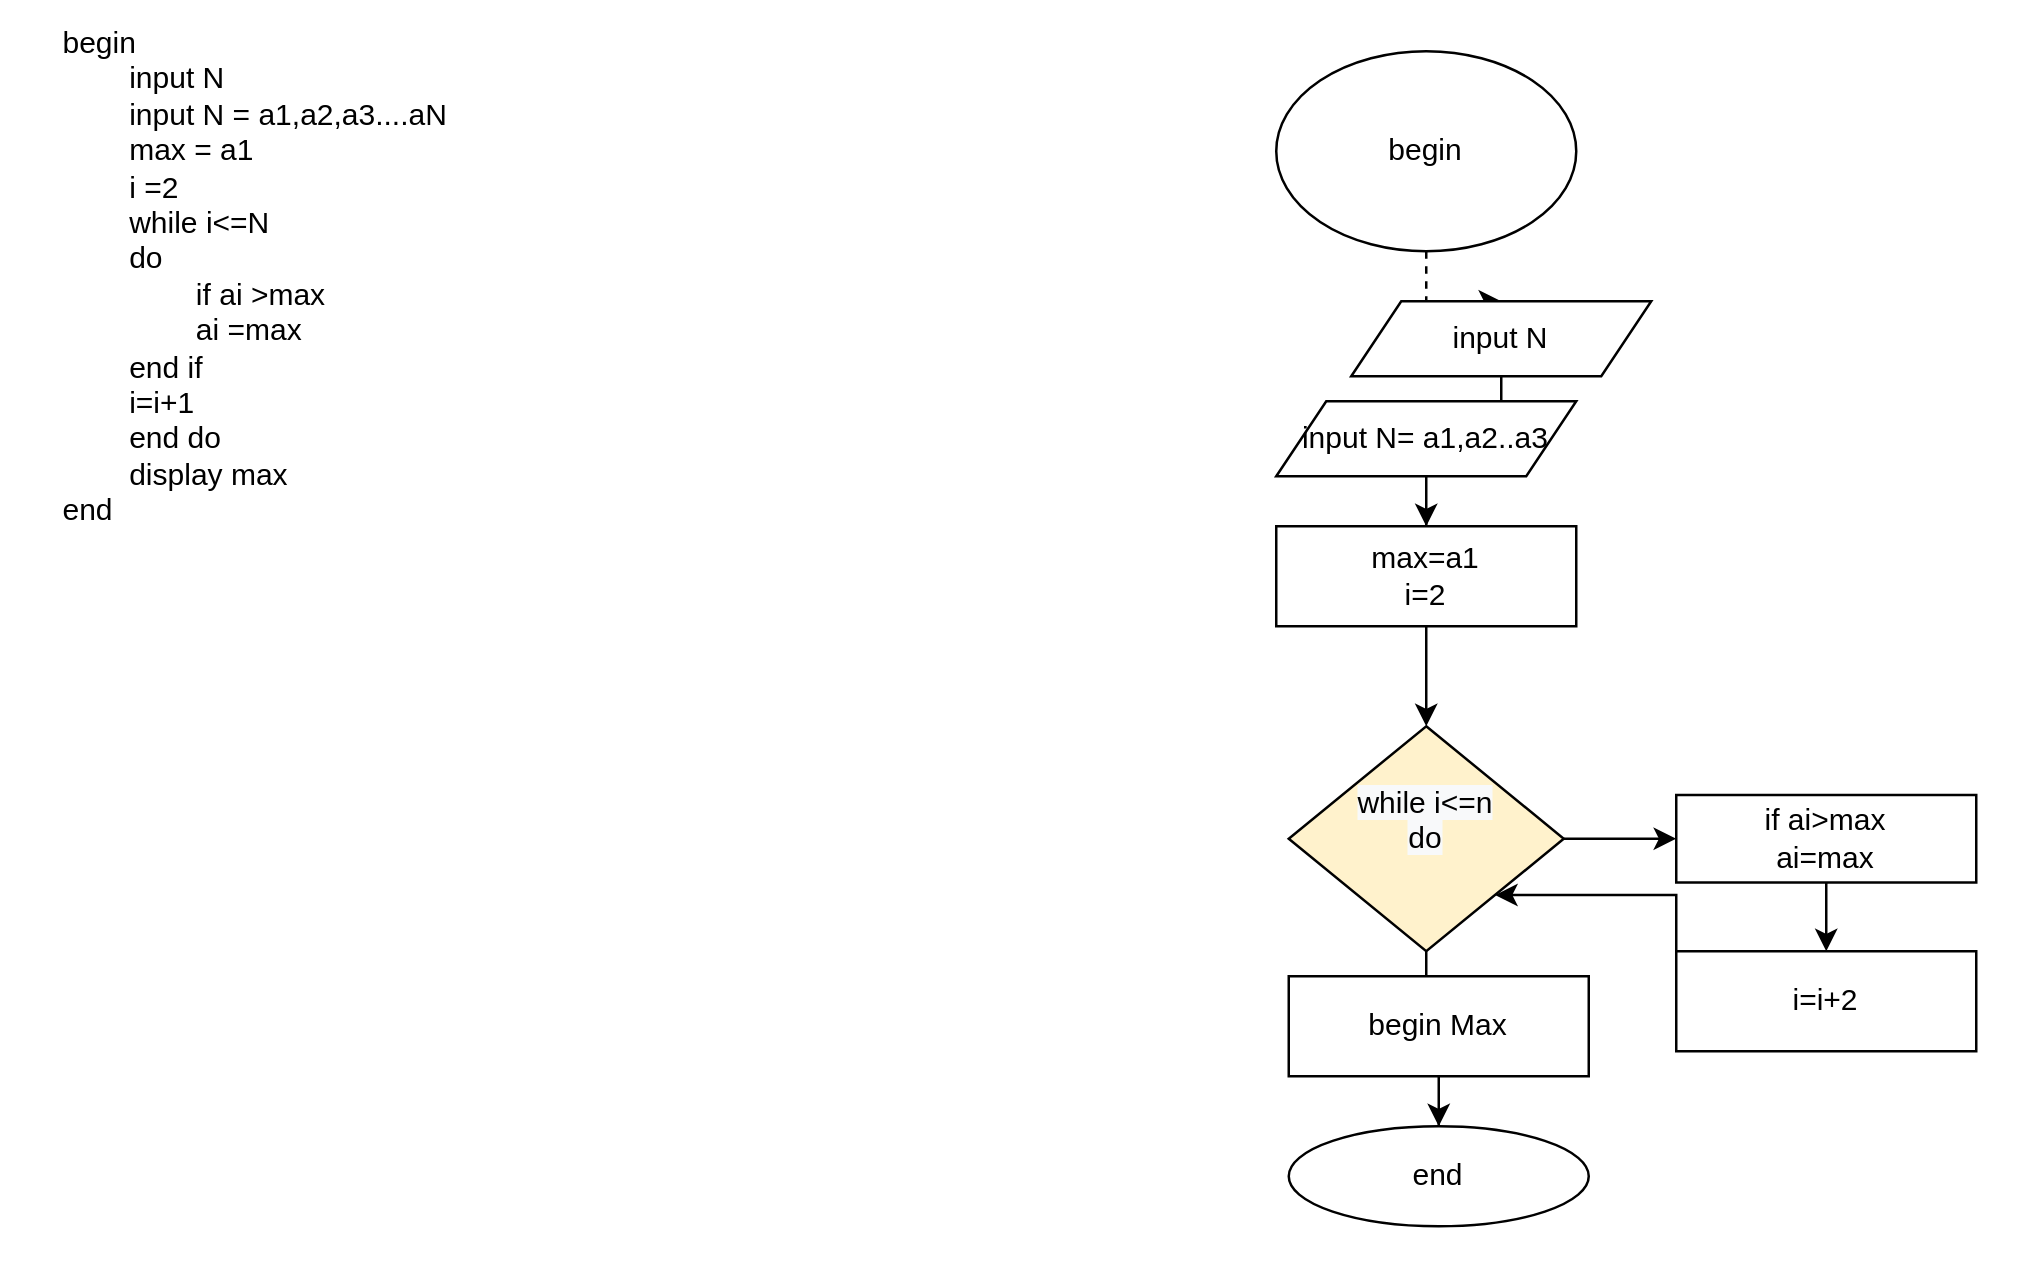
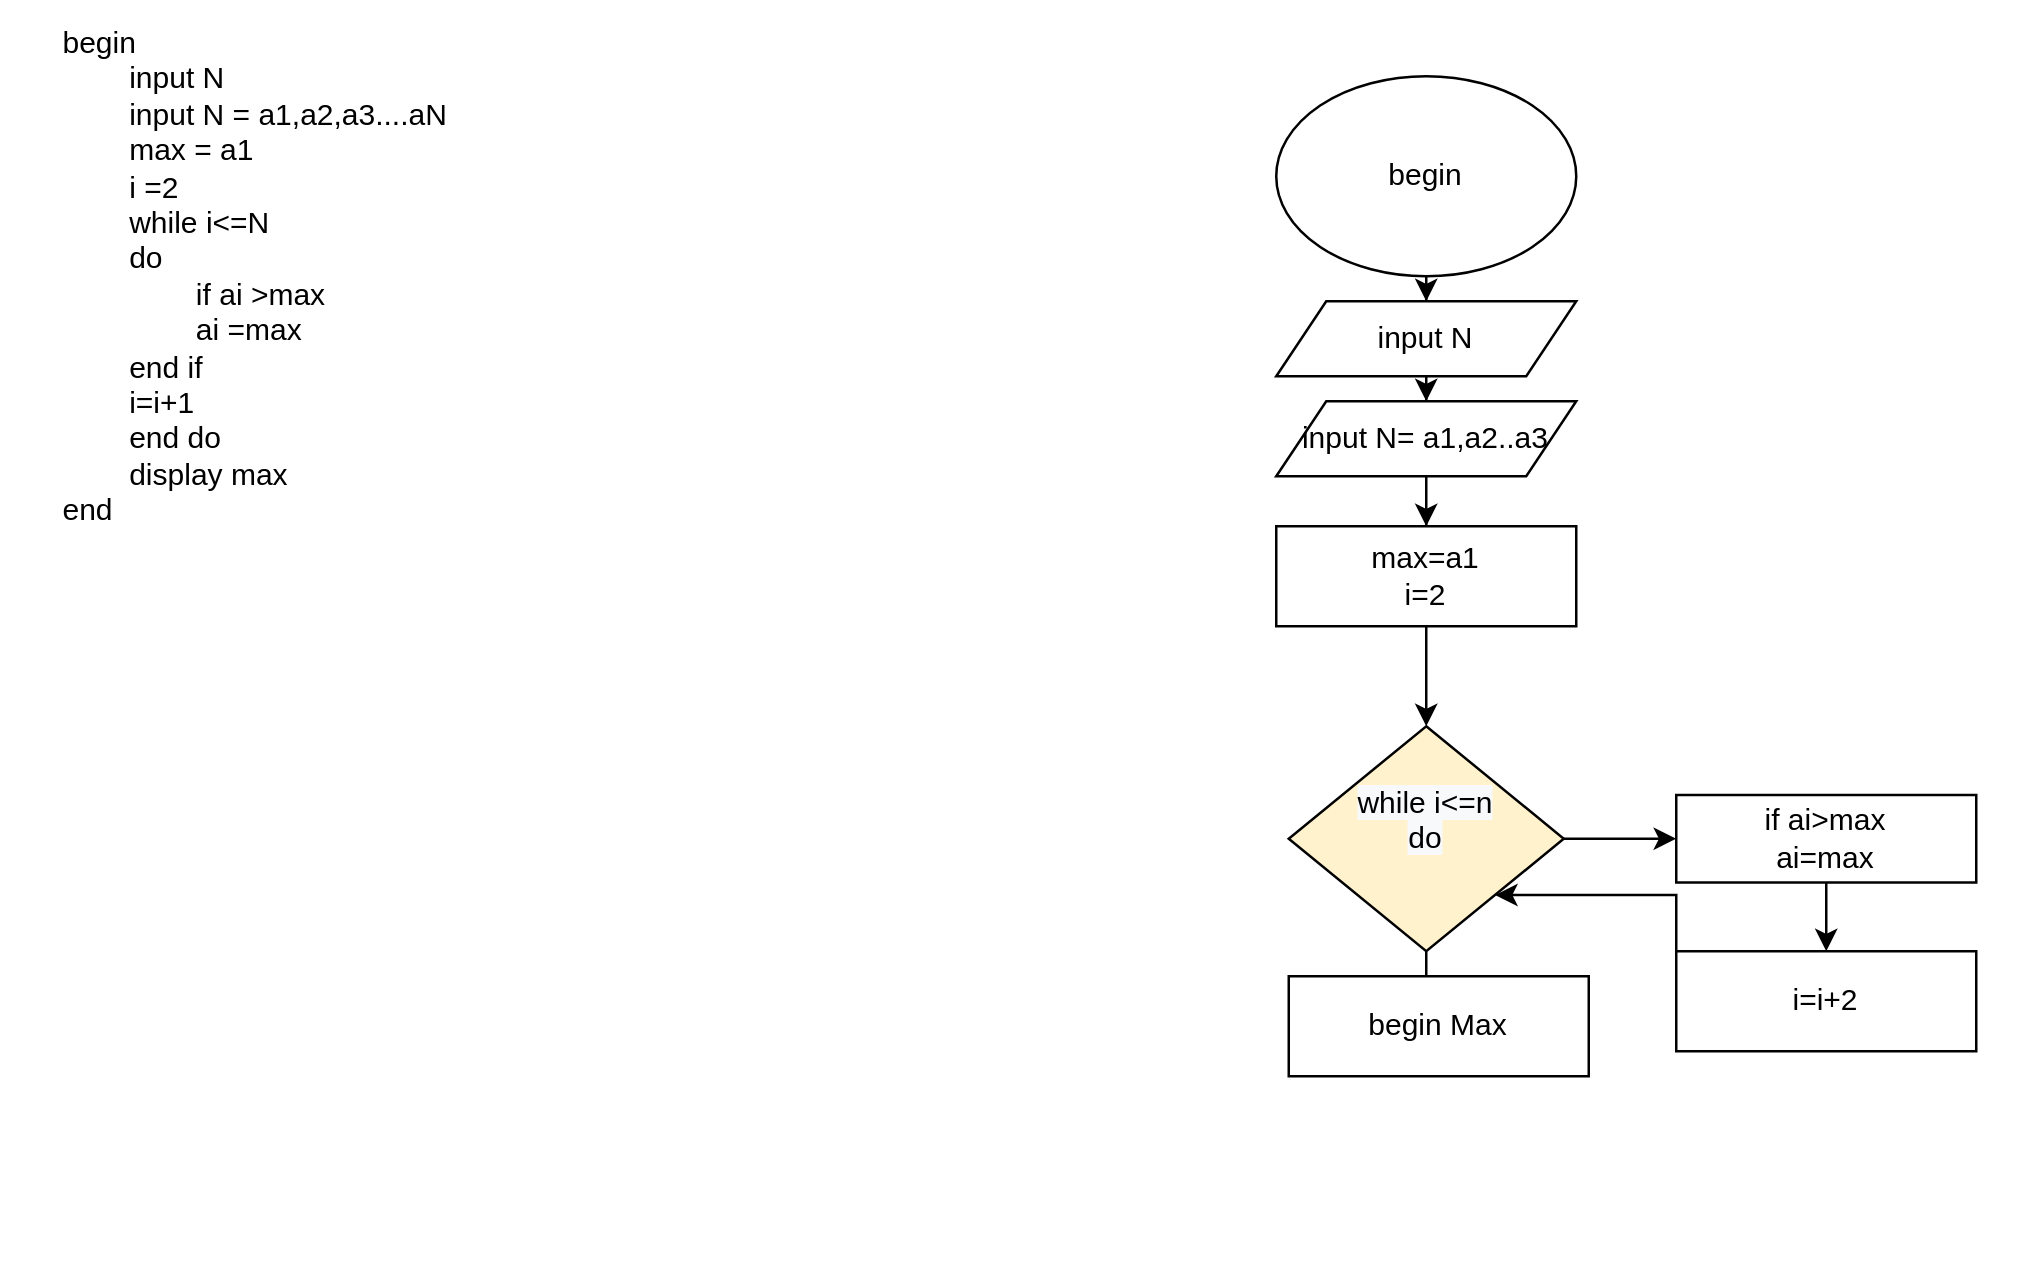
  <mxCell id="0" />
  <mxCell id="1" parent="0" />
  <mxCell id="2" value="begin&lt;br&gt;&lt;span style=&quot;white-space: pre;&quot;&gt;&#09;&lt;/span&gt;input N&lt;br&gt;&lt;span style=&quot;white-space: pre;&quot;&gt;&#09;&lt;/span&gt;input N = a1,a2,a3....aN&lt;br&gt;&lt;span style=&quot;white-space: pre;&quot;&gt;&#09;&lt;/span&gt;max = a1&lt;br&gt;&lt;span style=&quot;white-space: pre;&quot;&gt;&#09;&lt;/span&gt;i =2&lt;br&gt;&lt;span style=&quot;white-space: pre;&quot;&gt;&#09;&lt;/span&gt;while i&amp;lt;=N&lt;br&gt;&lt;span style=&quot;white-space: pre;&quot;&gt;&#09;&lt;/span&gt;do&lt;span style=&quot;white-space: pre;&quot;&gt;&#09;&lt;/span&gt;&lt;br&gt;&lt;span style=&quot;white-space: pre;&quot;&gt;&#09;&lt;/span&gt;&lt;span style=&quot;white-space: pre;&quot;&gt;&#09;&lt;/span&gt;if ai &amp;gt;max&lt;br&gt;&lt;span style=&quot;white-space: pre;&quot;&gt;&#09;&lt;/span&gt;&lt;span style=&quot;white-space: pre;&quot;&gt;&#09;&lt;/span&gt;ai =max&lt;br&gt;&lt;span style=&quot;white-space: pre;&quot;&gt;&#09;&lt;/span&gt;end if&lt;br&gt;&lt;span style=&quot;white-space: pre;&quot;&gt;&#09;&lt;/span&gt;i=i+1&lt;br&gt;&lt;span style=&quot;white-space: pre;&quot;&gt;&#09;&lt;/span&gt;end do&lt;br&gt;&lt;span style=&quot;white-space: pre;&quot;&gt;&#09;&lt;/span&gt;display max&lt;br&gt;end&lt;br&gt;&lt;span style=&quot;white-space: pre;&quot;&gt;&#09;&lt;/span&gt;" style="text;html=1;strokeColor=none;fillColor=none;spacing=5;spacingTop=-20;whiteSpace=wrap;overflow=hidden;rounded=0;" parent="1" vertex="1"><mxGeometry x="20" y="20" width="190" height="280" as="geometry" /></mxCell>
  <mxCell id="3" style="edgeStyle=orthogonalEdgeStyle;rounded=0;orthogonalLoop=1;jettySize=auto;html=1;exitX=0.5;exitY=1;exitDx=0;exitDy=0;dashed=1;" parent="1" source="4" target="6" edge="1"><mxGeometry relative="1" as="geometry" /></mxCell>
- <mxCell id="4" value="begin" style="ellipse;whiteSpace=wrap;html=1;" parent="1" vertex="1"><mxGeometry x="510" y="20" width="120" height="80" as="geometry" /></mxCell>
+ <mxCell id="4" value="begin" style="ellipse;whiteSpace=wrap;html=1;" parent="1" vertex="1"><mxGeometry x="510" y="30" width="120" height="80" as="geometry" /></mxCell>
  <mxCell id="5" value="" style="edgeStyle=orthogonalEdgeStyle;rounded=0;orthogonalLoop=1;jettySize=auto;html=1;" parent="1" source="6" target="8" edge="1"><mxGeometry relative="1" as="geometry" /></mxCell>
- <mxCell id="6" value="input N" style="shape=parallelogram;perimeter=parallelogramPerimeter;whiteSpace=wrap;html=1;fixedSize=1;" parent="1" vertex="1"><mxGeometry x="540" y="120" width="120" height="30" as="geometry" /></mxCell>
+ <mxCell id="6" value="input N" style="shape=parallelogram;perimeter=parallelogramPerimeter;whiteSpace=wrap;html=1;fixedSize=1;" parent="1" vertex="1"><mxGeometry x="510" y="120" width="120" height="30" as="geometry" /></mxCell>
  <mxCell id="7" value="" style="edgeStyle=orthogonalEdgeStyle;rounded=0;orthogonalLoop=1;jettySize=auto;html=1;" parent="1" source="8" target="10" edge="1"><mxGeometry relative="1" as="geometry" /></mxCell>
  <mxCell id="8" value="input N= a1,a2..a3" style="shape=parallelogram;perimeter=parallelogramPerimeter;whiteSpace=wrap;html=1;fixedSize=1;" parent="1" vertex="1"><mxGeometry x="510" y="160" width="120" height="30" as="geometry" /></mxCell>
  <mxCell id="9" value="" style="edgeStyle=orthogonalEdgeStyle;rounded=0;orthogonalLoop=1;jettySize=auto;html=1;" parent="1" source="10" target="13" edge="1"><mxGeometry relative="1" as="geometry" /></mxCell>
  <mxCell id="10" value="max=a1&lt;br&gt;i=2" style="whiteSpace=wrap;html=1;" parent="1" vertex="1"><mxGeometry x="510" y="210" width="120" height="40" as="geometry" /></mxCell>
  <mxCell id="11" value="" style="edgeStyle=orthogonalEdgeStyle;rounded=0;orthogonalLoop=1;jettySize=auto;html=1;" parent="1" source="13" target="15" edge="1"><mxGeometry relative="1" as="geometry" /></mxCell>
  <mxCell id="12" value="" style="edgeStyle=orthogonalEdgeStyle;rounded=0;orthogonalLoop=1;jettySize=auto;html=1;" parent="1" source="13" target="19" edge="1"><mxGeometry relative="1" as="geometry" /></mxCell>
  <mxCell id="13" value="&#10;&lt;span style=&quot;color: rgb(0, 0, 0); font-family: Helvetica; font-size: 12px; font-style: normal; font-variant-ligatures: normal; font-variant-caps: normal; font-weight: 400; letter-spacing: normal; orphans: 2; text-align: center; text-indent: 0px; text-transform: none; widows: 2; word-spacing: 0px; -webkit-text-stroke-width: 0px; background-color: rgb(248, 249, 250); text-decoration-thickness: initial; text-decoration-style: initial; text-decoration-color: initial; float: none; display: inline !important;&quot;&gt;while i&amp;lt;=n&lt;/span&gt;&lt;br style=&quot;color: rgb(0, 0, 0); font-family: Helvetica; font-size: 12px; font-style: normal; font-variant-ligatures: normal; font-variant-caps: normal; font-weight: 400; letter-spacing: normal; orphans: 2; text-align: center; text-indent: 0px; text-transform: none; widows: 2; word-spacing: 0px; -webkit-text-stroke-width: 0px; background-color: rgb(248, 249, 250); text-decoration-thickness: initial; text-decoration-style: initial; text-decoration-color: initial;&quot;&gt;&lt;span style=&quot;color: rgb(0, 0, 0); font-family: Helvetica; font-size: 12px; font-style: normal; font-variant-ligatures: normal; font-variant-caps: normal; font-weight: 400; letter-spacing: normal; orphans: 2; text-align: center; text-indent: 0px; text-transform: none; widows: 2; word-spacing: 0px; -webkit-text-stroke-width: 0px; background-color: rgb(248, 249, 250); text-decoration-thickness: initial; text-decoration-style: initial; text-decoration-color: initial; float: none; display: inline !important;&quot;&gt;do&lt;/span&gt;&#10;&#10;" style="rhombus;whiteSpace=wrap;html=1;fillColor=#fff2cc;" parent="1" vertex="1"><mxGeometry x="515" y="290" width="110" height="90" as="geometry" /></mxCell>
  <mxCell id="14" value="" style="edgeStyle=orthogonalEdgeStyle;rounded=0;orthogonalLoop=1;jettySize=auto;html=1;" parent="1" source="15" target="17" edge="1"><mxGeometry relative="1" as="geometry" /></mxCell>
  <mxCell id="15" value="if ai&amp;gt;max&lt;br&gt;ai=max" style="whiteSpace=wrap;html=1;" parent="1" vertex="1"><mxGeometry x="670" y="317.5" width="120" height="35" as="geometry" /></mxCell>
  <mxCell id="16" style="edgeStyle=orthogonalEdgeStyle;rounded=0;orthogonalLoop=1;jettySize=auto;html=1;exitX=0;exitY=0;exitDx=0;exitDy=0;entryX=1;entryY=1;entryDx=0;entryDy=0;" edge="1" parent="1" source="17" target="13"><mxGeometry relative="1" as="geometry" /></mxCell>
  <mxCell id="17" value="i=i+2" style="whiteSpace=wrap;html=1;" parent="1" vertex="1"><mxGeometry x="670" y="380" width="120" height="40" as="geometry" /></mxCell>
- <mxCell id="18" value="" style="edgeStyle=orthogonalEdgeStyle;rounded=0;orthogonalLoop=1;jettySize=auto;html=1;" parent="1" source="19" target="20" edge="1"><mxGeometry relative="1" as="geometry" /></mxCell>
  <mxCell id="19" value="begin Max" style="whiteSpace=wrap;html=1;" parent="1" vertex="1"><mxGeometry x="515" y="390" width="120" height="40" as="geometry" /></mxCell>
- <mxCell id="20" value="end" style="ellipse;whiteSpace=wrap;html=1;" parent="1" vertex="1"><mxGeometry x="515" y="450" width="120" height="40" as="geometry" /></mxCell>
